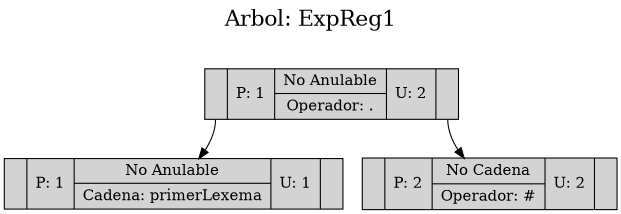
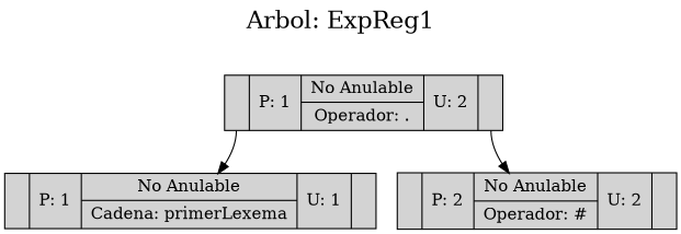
  digraph {
    fontsize=20
    label="Arbol: ExpReg1"
    labelloc=t
    rankdir=TB
    node [shape=record style=filled]
    n1 [label="<C0>|P: 1|{<C1>No Anulable|Operador: \.}|U: 2|<C2>"]
    n2 [label="<C0>|P: 1|{<C1>No Anulable|Cadena: primerLexema}|U: 1|<C2>"]
-   n3 [label="<C0>|P: 2|{<C1>No Cadena|Operador: \#}|U: 2|<C2>"]
+   n3 [label="<C0>|P: 2|{<C1>No Anulable|Operador: \#}|U: 2|<C2>"]
    n1 -> n2 [tailport=C0]
    n1 -> n3 [tailport=C2]
  }
